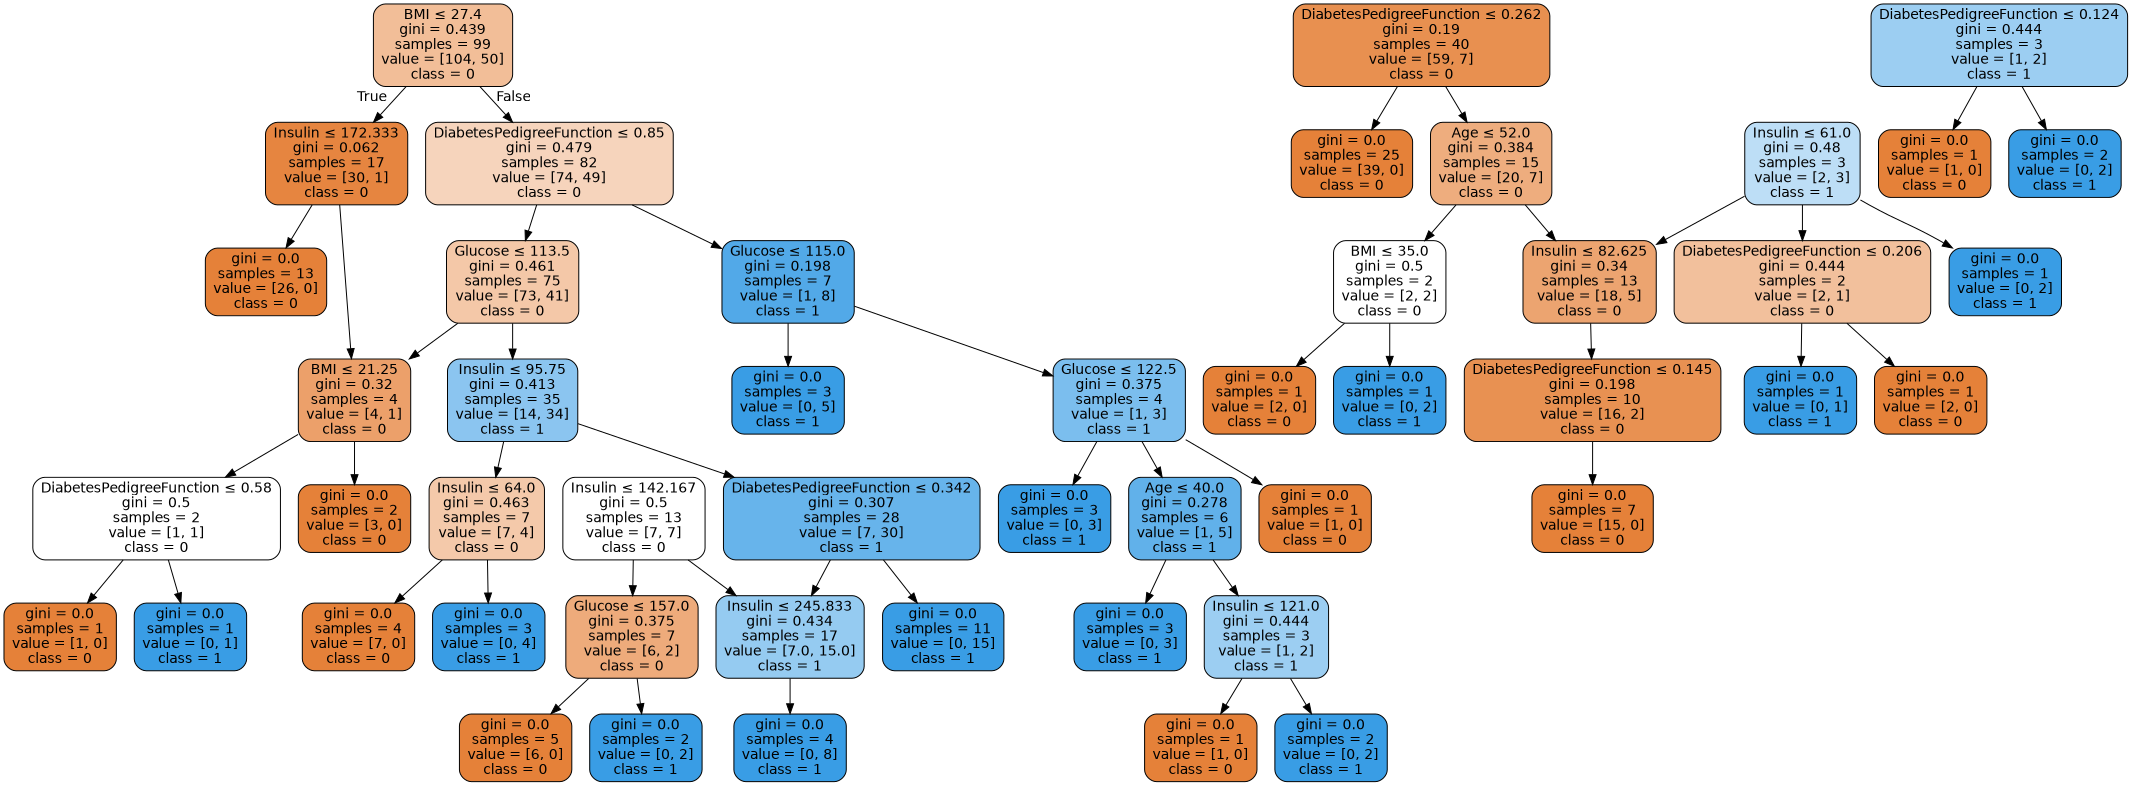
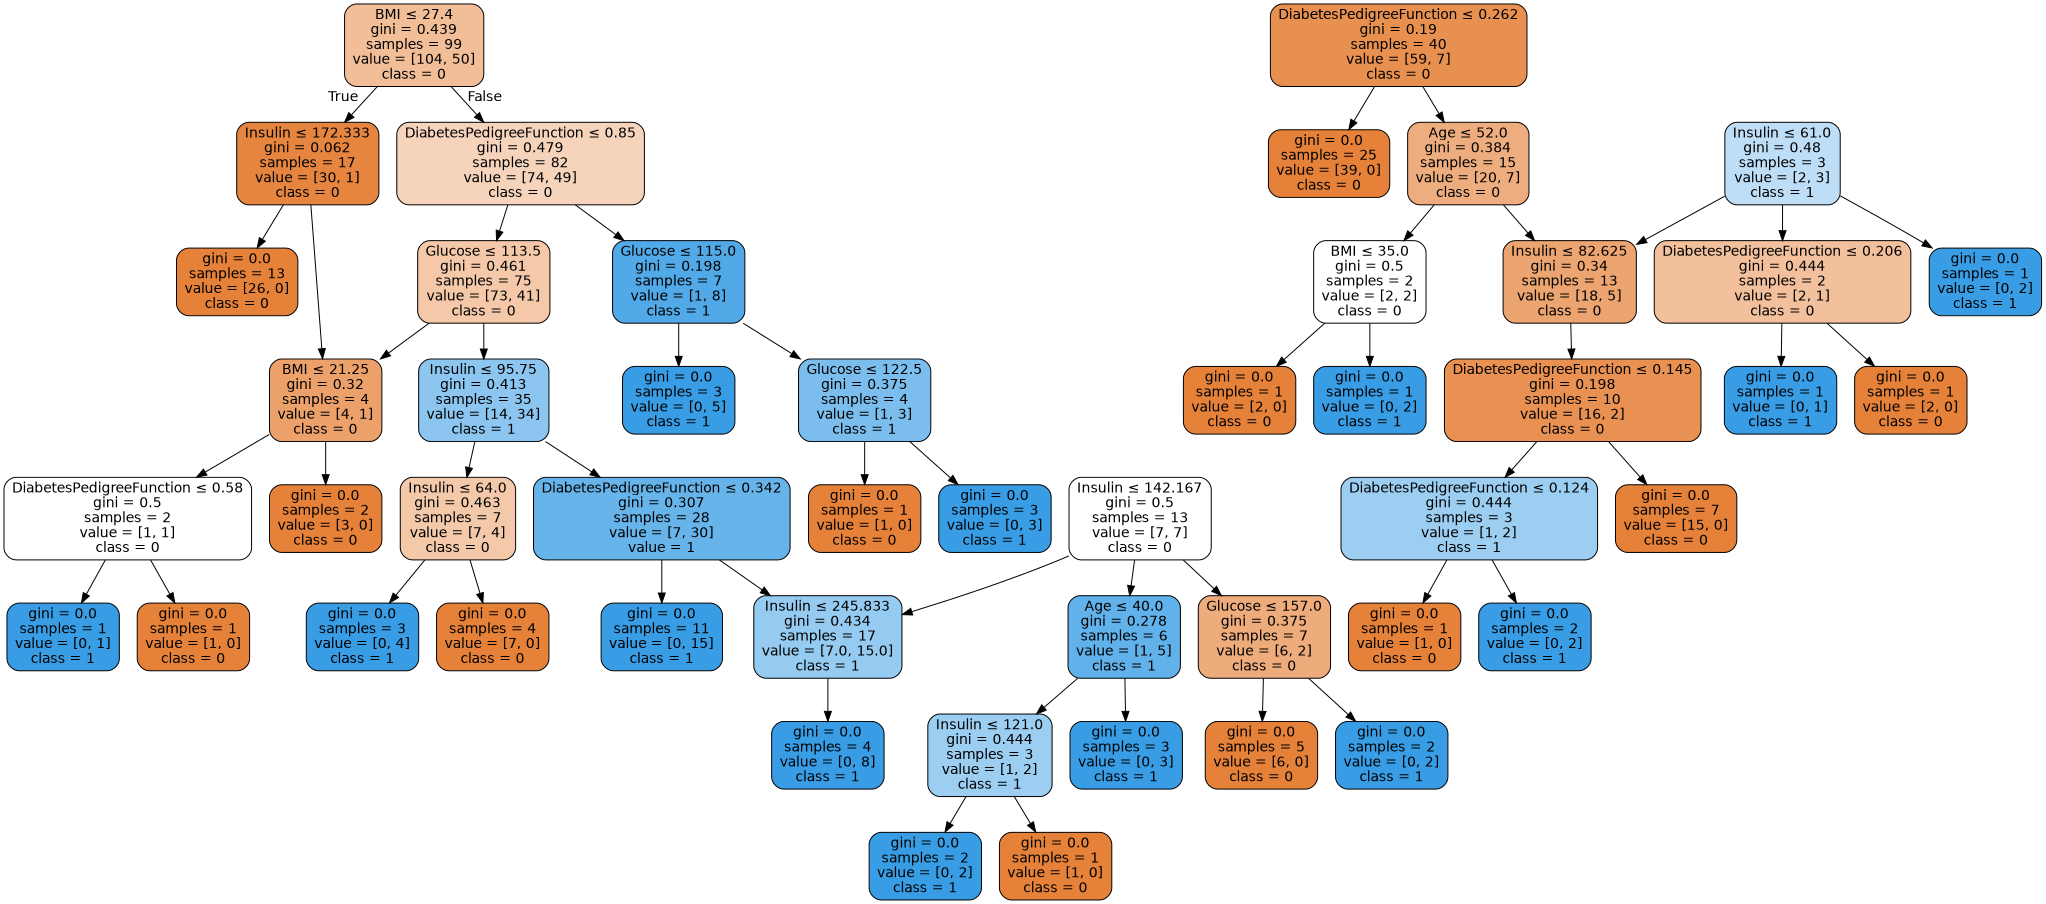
  digraph {
    node [color=black fillcolor="#399de5" fontname=helvetica shape=box style="filled, rounded"]
    edge [fontname=helvetica]
    n1 [fillcolor="#f2be98" label=<BMI &le; 27.4<br/>gini = 0.439<br/>samples = 99<br/>value = [104, 50]<br/>class = 0>]
    n2 [fillcolor="#e68540" label=<Insulin &le; 172.333<br/>gini = 0.062<br/>samples = 17<br/>value = [30, 1]<br/>class = 0>]
    n3 [fillcolor="#f6d4bc" label=<DiabetesPedigreeFunction &le; 0.85<br/>gini = 0.479<br/>samples = 82<br/>value = [74, 49]<br/>class = 0>]
    n4 [fillcolor="#e58139" label=<gini = 0.0<br/>samples = 13<br/>value = [26, 0]<br/>class = 0>]
    n5 [fillcolor="#eca06a" label=<BMI &le; 21.25<br/>gini = 0.32<br/>samples = 4<br/>value = [4, 1]<br/>class = 0>]
    n6 [fillcolor="#f4c8a8" label=<Glucose &le; 113.5<br/>gini = 0.461<br/>samples = 75<br/>value = [73, 41]<br/>class = 0>]
    n7 [fillcolor="#52a9e8" label=<Glucose &le; 115.0<br/>gini = 0.198<br/>samples = 7<br/>value = [1, 8]<br/>class = 1>]
    n8 [fillcolor="#ffffff" label=<DiabetesPedigreeFunction &le; 0.58<br/>gini = 0.5<br/>samples = 2<br/>value = [1, 1]<br/>class = 0>]
    n9 [fillcolor="#e58139" label=<gini = 0.0<br/>samples = 2<br/>value = [3, 0]<br/>class = 0>]
    n10 [label=<gini = 0.0<br/>samples = 1<br/>value = [0, 1]<br/>class = 1>]
    n11 [fillcolor="#e58139" label=<gini = 0.0<br/>samples = 1<br/>value = [1, 0]<br/>class = 0>]
    n12 [fillcolor="#8bc5f0" label=<Insulin &le; 95.75<br/>gini = 0.413<br/>samples = 35<br/>value = [14, 34]<br/>class = 1>]
    n13 [label=<gini = 0.0<br/>samples = 3<br/>value = [0, 5]<br/>class = 1>]
    n14 [fillcolor="#7bbeee" label=<Glucose &le; 122.5<br/>gini = 0.375<br/>samples = 4<br/>value = [1, 3]<br/>class = 1>]
    n15 [fillcolor="#e89050" label=<DiabetesPedigreeFunction &le; 0.262<br/>gini = 0.19<br/>samples = 40<br/>value = [59, 7]<br/>class = 0>]
    n16 [fillcolor="#eead7e" label=<Age &le; 52.0<br/>gini = 0.384<br/>samples = 15<br/>value = [20, 7]<br/>class = 0>]
    n17 [fillcolor="#e58139" label=<gini = 0.0<br/>samples = 25<br/>value = [39, 0]<br/>class = 0>]
    n18 [fillcolor="#f4c9aa" label=<Insulin &le; 64.0<br/>gini = 0.463<br/>samples = 7<br/>value = [7, 4]<br/>class = 0>]
-   n19 [fillcolor="#67b4eb" label=<DiabetesPedigreeFunction &le; 0.342<br/>gini = 0.307<br/>samples = 28<br/>value = [7, 30]<br/>class = 1>]
+   n19 [fillcolor="#67b4eb" label=<DiabetesPedigreeFunction &le; 0.342<br/>gini = 0.307<br/>samples = 28<br/>value = [7, 30]<br/>value = 1>]
    n20 [fillcolor="#eca470" label=<Insulin &le; 82.625<br/>gini = 0.34<br/>samples = 13<br/>value = [18, 5]<br/>class = 0>]
    n21 [fillcolor="#ffffff" label=<BMI &le; 35.0<br/>gini = 0.5<br/>samples = 2<br/>value = [2, 2]<br/>class = 0>]
    n22 [fillcolor="#e89152" label=<DiabetesPedigreeFunction &le; 0.145<br/>gini = 0.198<br/>samples = 10<br/>value = [16, 2]<br/>class = 0>]
    n23 [fillcolor="#e58139" label=<gini = 0.0<br/>samples = 1<br/>value = [2, 0]<br/>class = 0>]
    n24 [label=<gini = 0.0<br/>samples = 1<br/>value = [0, 2]<br/>class = 1>]
    n25 [fillcolor="#bddef6" label=<Insulin &le; 61.0<br/>gini = 0.48<br/>samples = 3<br/>value = [2, 3]<br/>class = 1>]
    n26 [fillcolor="#f2c09c" label=<DiabetesPedigreeFunction &le; 0.206<br/>gini = 0.444<br/>samples = 2<br/>value = [2, 1]<br/>class = 0>]
    n27 [label=<gini = 0.0<br/>samples = 1<br/>value = [0, 2]<br/>class = 1>]
    n28 [fillcolor="#9ccef2" label=<DiabetesPedigreeFunction &le; 0.124<br/>gini = 0.444<br/>samples = 3<br/>value = [1, 2]<br/>class = 1>]
    n29 [fillcolor="#e58139" label=<gini = 0.0<br/>samples = 7<br/>value = [15, 0]<br/>class = 0>]
    n30 [fillcolor="#e58139" label=<gini = 0.0<br/>samples = 1<br/>value = [2, 0]<br/>class = 0>]
    n31 [label=<gini = 0.0<br/>samples = 1<br/>value = [0, 1]<br/>class = 1>]
    n32 [fillcolor="#e58139" label=<gini = 0.0<br/>samples = 1<br/>value = [1, 0]<br/>class = 0>]
    n33 [label=<gini = 0.0<br/>samples = 2<br/>value = [0, 2]<br/>class = 1>]
    n34 [label=<gini = 0.0<br/>samples = 3<br/>value = [0, 4]<br/>class = 1>]
    n35 [fillcolor="#e58139" label=<gini = 0.0<br/>samples = 4<br/>value = [7, 0]<br/>class = 0>]
    n36 [fillcolor="#95cbf1" label=<Insulin &le; 245.833<br/>gini = 0.434<br/>samples = 17<br/>value = [7.0, 15.0]<br/>class = 1>]
    n37 [label=<gini = 0.0<br/>samples = 11<br/>value = [0, 15]<br/>class = 1>]
    n38 [label=<gini = 0.0<br/>samples = 4<br/>value = [0, 8]<br/>class = 1>]
    n39 [fillcolor="#ffffff" label=<Insulin &le; 142.167<br/>gini = 0.5<br/>samples = 13<br/>value = [7, 7]<br/>class = 0>]
    n40 [fillcolor="#61b1ea" label=<Age &le; 40.0<br/>gini = 0.278<br/>samples = 6<br/>value = [1, 5]<br/>class = 1>]
    n41 [fillcolor="#eeab7b" label=<Glucose &le; 157.0<br/>gini = 0.375<br/>samples = 7<br/>value = [6, 2]<br/>class = 0>]
    n42 [fillcolor="#9ccef2" label=<Insulin &le; 121.0<br/>gini = 0.444<br/>samples = 3<br/>value = [1, 2]<br/>class = 1>]
    n43 [label=<gini = 0.0<br/>samples = 3<br/>value = [0, 3]<br/>class = 1>]
    n44 [fillcolor="#e58139" label=<gini = 0.0<br/>samples = 5<br/>value = [6, 0]<br/>class = 0>]
    n45 [label=<gini = 0.0<br/>samples = 2<br/>value = [0, 2]<br/>class = 1>]
    n46 [label=<gini = 0.0<br/>samples = 2<br/>value = [0, 2]<br/>class = 1>]
    n47 [fillcolor="#e58139" label=<gini = 0.0<br/>samples = 1<br/>value = [1, 0]<br/>class = 0>]
    n48 [fillcolor="#e58139" label=<gini = 0.0<br/>samples = 1<br/>value = [1, 0]<br/>class = 0>]
    n49 [label=<gini = 0.0<br/>samples = 3<br/>value = [0, 3]<br/>class = 1>]
    n1 -> n2 [headlabel=True labelangle=45 labeldistance=2.5]
    n1 -> n3 [headlabel=False labelangle=-45 labeldistance=2.5]
    n2 -> n4
    n2 -> n5
    n3 -> n6
    n3 -> n7
    n5 -> n8
    n5 -> n9
    n6 -> n5
    n6 -> n12
    n7 -> n13
    n7 -> n14
    n8 -> n10
    n8 -> n11
    n12 -> n18
    n12 -> n19
    n14 -> n48
    n14 -> n49
    n15 -> n16
    n15 -> n17
    n16 -> n20
    n16 -> n21
    n18 -> n34
    n18 -> n35
    n19 -> n36
    n19 -> n37
    n20 -> n22
    n21 -> n23
    n21 -> n24
+   n22 -> n28
    n22 -> n29
    n25 -> n20
    n25 -> n26
    n25 -> n27
    n26 -> n30
    n26 -> n31
    n28 -> n32
    n28 -> n33
    n36 -> n38
    n39 -> n36
-   n14 -> n40
+   n39 -> n40
    n39 -> n41
    n40 -> n42
    n40 -> n43
    n41 -> n44
    n41 -> n45
    n42 -> n46
    n42 -> n47
  }
